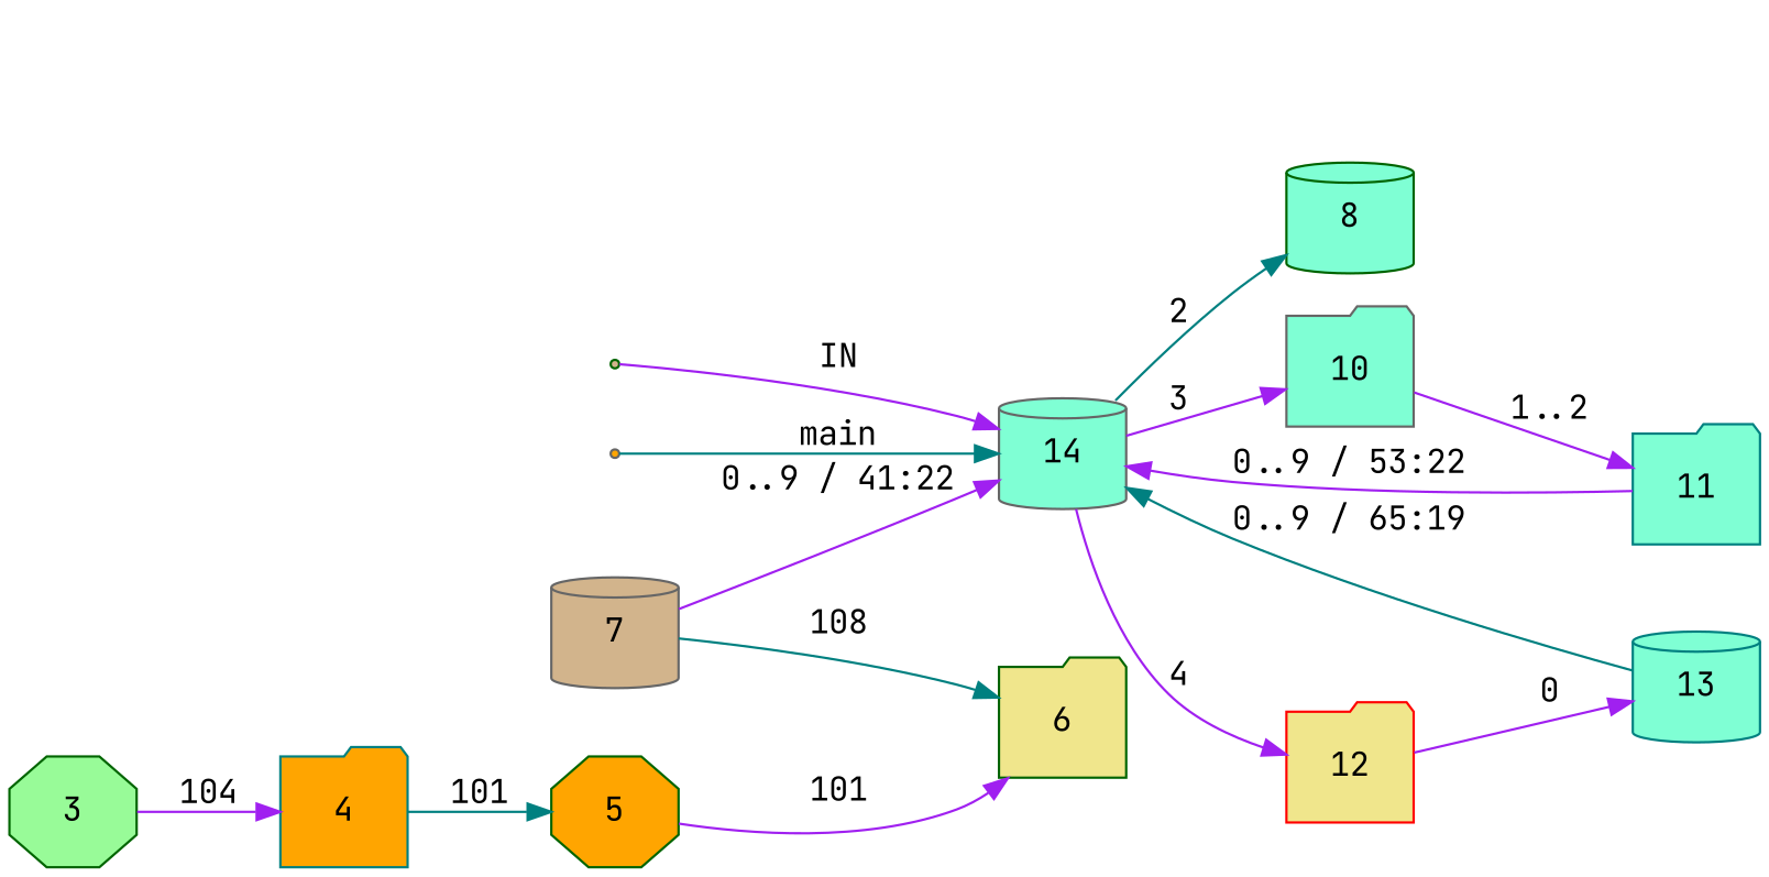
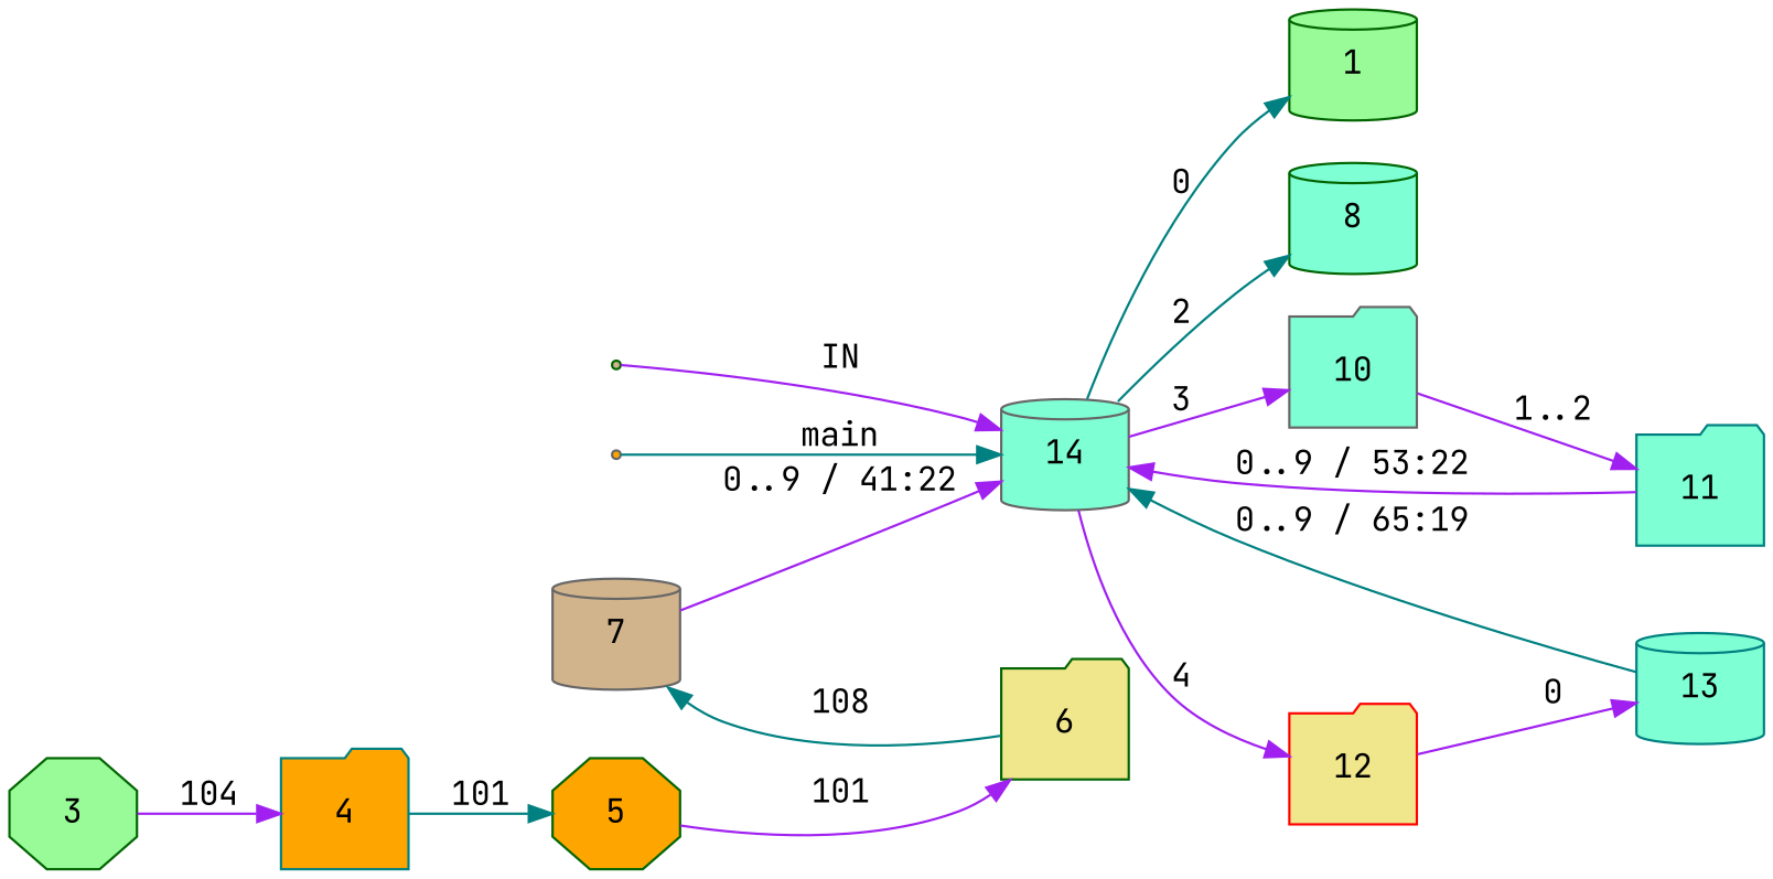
  digraph {
    fontname="JetBrains Mono"
    rankdir=LR
    node [color=darkgreen fillcolor=aquamarine fontname="JetBrains Mono" shape=cylinder style=filled fixedsize=true]
    edge [color=purple fontname="JetBrains Mono"]
    ENTRY [fillcolor=tan shape=point fixedsize=""]
    14 [color=gray40 height=0.65]
+   1 [fillcolor=palegreen height=0.65]
    8 [height=0.65]
    10 [color=gray40 height=0.65 shape=folder]
    12 [color=red fillcolor=khaki height=0.65 shape=folder]
    en_14 [color=gray40 fillcolor=orange shape=point fixedsize=""]
    11 [color=teal height=0.65 shape=folder]
    13 [color=teal height=0.65]
    3 [fillcolor=palegreen height=0.65 shape=octagon]
    4 [color=teal fillcolor=orange height=0.65 shape=folder]
    5 [fillcolor=orange height=0.65 shape=octagon]
    6 [fillcolor=khaki height=0.65 shape=folder]
    7 [color=gray40 fillcolor=tan height=0.65]
    ENTRY -> 14 [label=IN]
+   14 -> 1 [color=teal label=0]
    14 -> 8 [color=teal label=2]
    14 -> 10 [label=3]
    14 -> 12 [label=4]
    10 -> 11 [label="1..2"]
    12 -> 13 [label=0]
    en_14 -> 14 [color=teal label=main]
    11 -> 14 [label="0..9 / 53:22"]
    13 -> 14 [color=teal label="0..9 / 65:19"]
    3 -> 4 [label=104]
    4 -> 5 [color=teal label=101]
    5 -> 6 [label=101]
-   7 -> 6 [color=teal label=108]
+   6 -> 7 [color=teal label=108]
    7 -> 14 [label="0..9 / 41:22"]
  }
